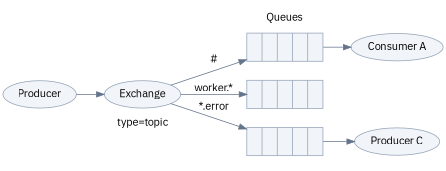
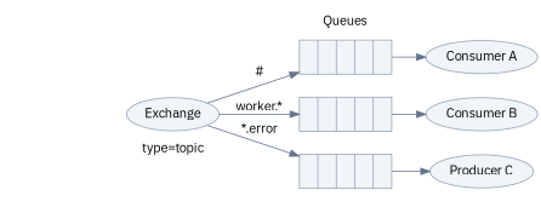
  digraph {
    fontname="IBM Plex Sans"
    rankdir=LR
    node [color="#94a3b8" fillcolor="#f1f5f9" fontname="IBM Plex Sans" style=filled]
    edge [color="#64748b" fontname="IBM Plex Sans"]
    n1 [label="{||||}" shape=record]
    n2 [label=Exchange shape=ellipse]
    n3 [label="{||||}" shape=record]
    n4 [label="{||||}" shape=record]
    n5 [label="Consumer A"]
+   n6 [label="Consumer B"]
    n7 [label="Producer C"]
-   n8 [label=Producer]
    subgraph cluster_1 {
      color=transparent
      label=Queues
      n1
    }
    subgraph cluster_2 {
      color=transparent
      label="type=topic"
      labelloc=b
      n2
    }
    subgraph cluster_3 {
      color=transparent
      n3
    }
    subgraph cluster_4 {
      color=transparent
      n4
    }
    n1 -> n5
    n2 -> n1 [label="#"]
    n2 -> n3 [label="worker.*"]
    n2 -> n4 [label="*.error"]
+   n3 -> n6
    n4 -> n7
-   n8 -> n2
  }
